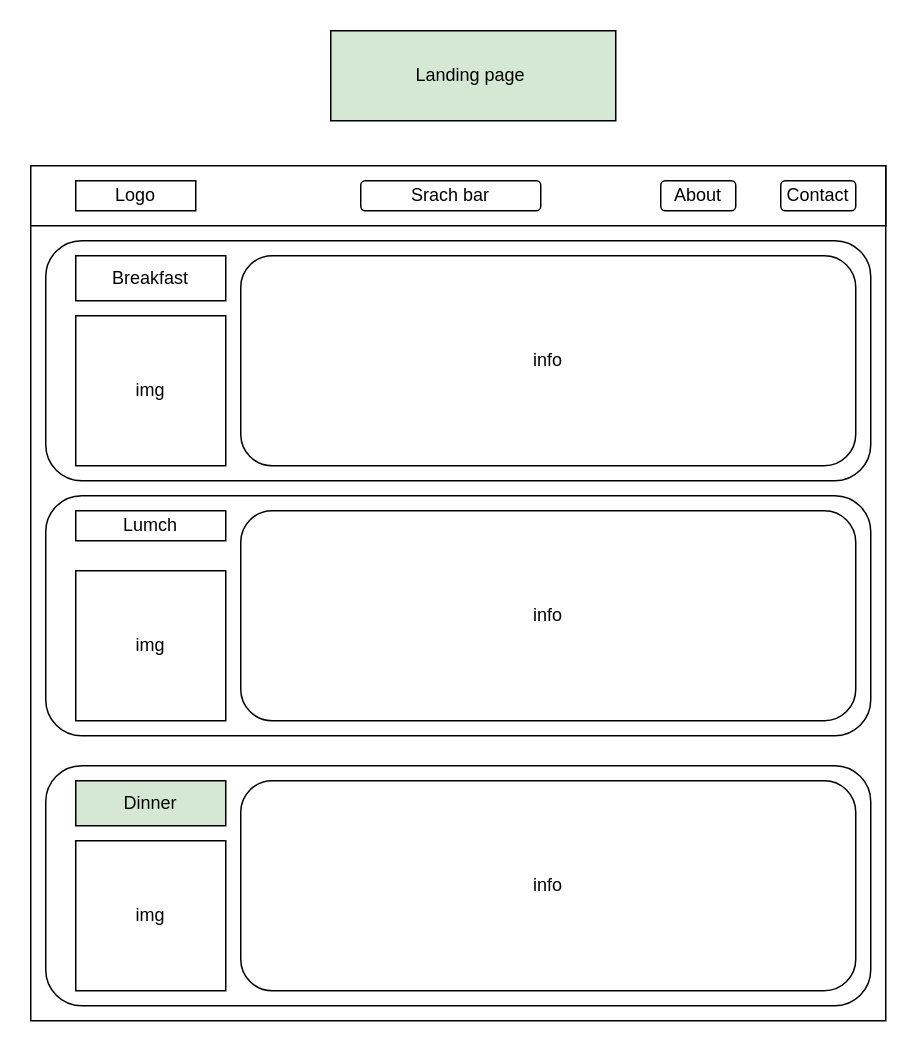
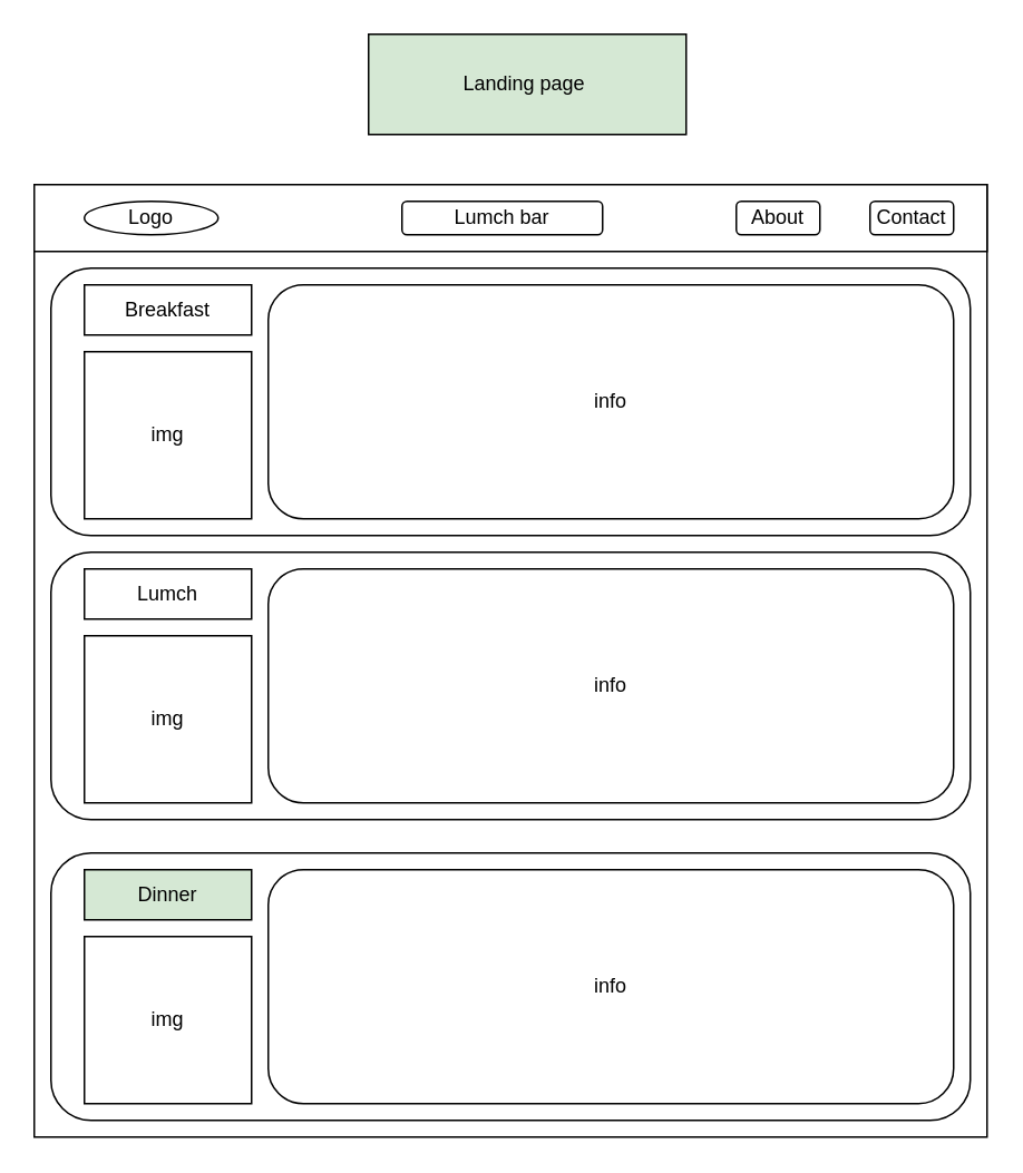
  <mxCell id="0" />
  <mxCell id="1" parent="0" />
  <mxCell id="2" value="" style="whiteSpace=wrap;html=1;aspect=fixed;" parent="1" vertex="1"><mxGeometry x="20" y="110" width="570" height="570" as="geometry" /></mxCell>
  <mxCell id="3" value="" style="rounded=0;whiteSpace=wrap;html=1;" parent="1" vertex="1"><mxGeometry x="20" y="110" width="570" height="40" as="geometry" /></mxCell>
- <mxCell id="4" value="Srach bar" style="rounded=1;whiteSpace=wrap;html=1;" parent="1" vertex="1"><mxGeometry x="240" y="120" width="120" height="20" as="geometry" /></mxCell>
+ <mxCell id="4" value="Lumch bar" style="rounded=1;whiteSpace=wrap;html=1;" parent="1" vertex="1"><mxGeometry x="240" y="120" width="120" height="20" as="geometry" /></mxCell>
  <mxCell id="5" value="" style="rounded=1;whiteSpace=wrap;html=1;" parent="1" vertex="1"><mxGeometry x="30" y="160" width="550" height="160" as="geometry" /></mxCell>
  <mxCell id="6" value="" style="rounded=1;whiteSpace=wrap;html=1;" parent="1" vertex="1"><mxGeometry x="30" y="330" width="550" height="160" as="geometry" /></mxCell>
  <mxCell id="7" value="" style="rounded=1;whiteSpace=wrap;html=1;" parent="1" vertex="1"><mxGeometry x="30" y="510" width="550" height="160" as="geometry" /></mxCell>
  <mxCell id="8" value="img" style="whiteSpace=wrap;html=1;aspect=fixed;" parent="1" vertex="1"><mxGeometry x="50" y="210" width="100" height="100" as="geometry" /></mxCell>
- <mxCell id="9" value="Logo" style="whiteSpace=wrap;html=1;rounded=0;" parent="1" vertex="1"><mxGeometry x="50" y="120" width="80" height="20" as="geometry" /></mxCell>
+ <mxCell id="9" value="Logo" style="ellipse;whiteSpace=wrap;html=1;" parent="1" vertex="1"><mxGeometry x="50" y="120" width="80" height="20" as="geometry" /></mxCell>
  <mxCell id="10" value="About" style="rounded=1;whiteSpace=wrap;html=1;" parent="1" vertex="1"><mxGeometry x="440" y="120" width="50" height="20" as="geometry" /></mxCell>
  <mxCell id="11" value="Contact" style="rounded=1;whiteSpace=wrap;html=1;" parent="1" vertex="1"><mxGeometry x="520" y="120" width="50" height="20" as="geometry" /></mxCell>
  <mxCell id="12" value="info" style="rounded=1;whiteSpace=wrap;html=1;" parent="1" vertex="1"><mxGeometry x="160" y="170" width="410" height="140" as="geometry" /></mxCell>
  <mxCell id="13" value="Landing page&amp;nbsp;" style="rounded=0;whiteSpace=wrap;html=1;fillColor=#d5e8d4;" parent="1" vertex="1"><mxGeometry x="220" y="20" width="190" height="60" as="geometry" /></mxCell>
  <mxCell id="14" value="Breakfast" style="rounded=0;whiteSpace=wrap;html=1;" parent="1" vertex="1"><mxGeometry x="50" y="170" width="100" height="30" as="geometry" /></mxCell>
  <mxCell id="15" value="img" style="whiteSpace=wrap;html=1;aspect=fixed;" parent="1" vertex="1"><mxGeometry x="50" y="380" width="100" height="100" as="geometry" /></mxCell>
- <mxCell id="16" value="Lumch" style="rounded=0;whiteSpace=wrap;html=1;" parent="1" vertex="1"><mxGeometry x="50" y="340" width="100" height="20" as="geometry" /></mxCell>
+ <mxCell id="16" value="Lumch" style="rounded=0;whiteSpace=wrap;html=1;" parent="1" vertex="1"><mxGeometry x="50" y="340" width="100" height="30" as="geometry" /></mxCell>
  <mxCell id="17" value="info" style="rounded=1;whiteSpace=wrap;html=1;" parent="1" vertex="1"><mxGeometry x="160" y="340" width="410" height="140" as="geometry" /></mxCell>
  <mxCell id="18" value="info" style="rounded=1;whiteSpace=wrap;html=1;" parent="1" vertex="1"><mxGeometry x="160" y="520" width="410" height="140" as="geometry" /></mxCell>
  <mxCell id="19" value="img" style="whiteSpace=wrap;html=1;aspect=fixed;" parent="1" vertex="1"><mxGeometry x="50" y="560" width="100" height="100" as="geometry" /></mxCell>
  <mxCell id="20" value="Dinner" style="rounded=0;whiteSpace=wrap;html=1;fillColor=#d5e8d4;" parent="1" vertex="1"><mxGeometry x="50" y="520" width="100" height="30" as="geometry" /></mxCell>
